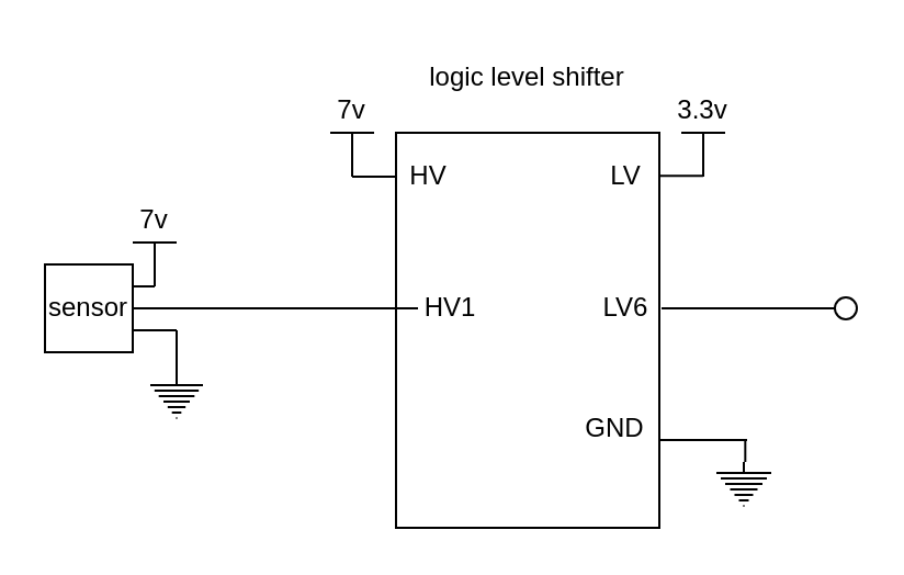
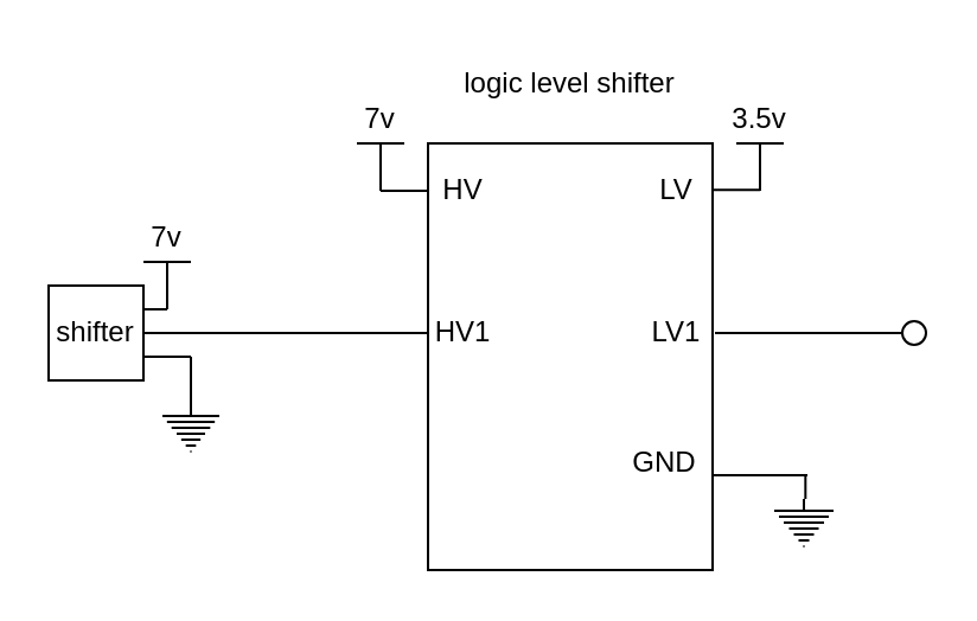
  <mxCell id="0" />
  <mxCell id="1" parent="0" />
  <mxCell id="2" value="" style="rounded=0;whiteSpace=wrap;html=1;" vertex="1" parent="1"><mxGeometry x="180" y="60" width="120" height="180" as="geometry" /></mxCell>
- <mxCell id="3" value="sensor" style="whiteSpace=wrap;html=1;aspect=fixed;" vertex="1" parent="1"><mxGeometry x="20" y="120" width="40" height="40" as="geometry" /></mxCell>
+ <mxCell id="3" value="shifter" style="whiteSpace=wrap;html=1;aspect=fixed;" vertex="1" parent="1"><mxGeometry x="20" y="120" width="40" height="40" as="geometry" /></mxCell>
  <mxCell id="4" value="logic level shifter" style="text;html=1;strokeColor=none;fillColor=none;align=center;verticalAlign=middle;whiteSpace=wrap;rounded=0;rotation=0;" vertex="1" parent="1"><mxGeometry x="180" y="20" width="120" height="30" as="geometry" /></mxCell>
  <mxCell id="5" value="" style="group" vertex="1" connectable="0" parent="1"><mxGeometry x="60" y="90" width="20" height="40" as="geometry" /></mxCell>
  <mxCell id="6" value="" style="endArrow=none;html=1;rounded=0;" edge="1" parent="5"><mxGeometry width="50" height="50" relative="1" as="geometry"><mxPoint y="20" as="sourcePoint" /><mxPoint x="20" y="20" as="targetPoint" /></mxGeometry></mxCell>
  <mxCell id="7" value="7v" style="text;html=1;strokeColor=none;fillColor=none;align=center;verticalAlign=middle;whiteSpace=wrap;rounded=0;" vertex="1" parent="5"><mxGeometry width="20" height="20" as="geometry" /></mxCell>
  <mxCell id="8" value="" style="endArrow=none;html=1;rounded=0;entryX=0.5;entryY=1;entryDx=0;entryDy=0;" edge="1" parent="5" target="7"><mxGeometry width="50" height="50" relative="1" as="geometry"><mxPoint x="10" y="40" as="sourcePoint" /><mxPoint x="30" y="20" as="targetPoint" /></mxGeometry></mxCell>
  <mxCell id="9" value="" style="endArrow=none;html=1;rounded=0;" edge="1" parent="1"><mxGeometry width="50" height="50" relative="1" as="geometry"><mxPoint x="60" y="130" as="sourcePoint" /><mxPoint x="70" y="130" as="targetPoint" /></mxGeometry></mxCell>
  <mxCell id="10" value="" style="group" vertex="1" connectable="0" parent="1"><mxGeometry x="150" y="40" width="20" height="40" as="geometry" /></mxCell>
  <mxCell id="11" value="" style="endArrow=none;html=1;rounded=0;" edge="1" parent="10"><mxGeometry width="50" height="50" relative="1" as="geometry"><mxPoint y="20" as="sourcePoint" /><mxPoint x="20" y="20" as="targetPoint" /></mxGeometry></mxCell>
  <mxCell id="12" value="7v" style="text;html=1;strokeColor=none;fillColor=none;align=center;verticalAlign=middle;whiteSpace=wrap;rounded=0;" vertex="1" parent="10"><mxGeometry width="20" height="20" as="geometry" /></mxCell>
  <mxCell id="13" value="" style="endArrow=none;html=1;rounded=0;entryX=0.5;entryY=1;entryDx=0;entryDy=0;" edge="1" parent="10" target="12"><mxGeometry width="50" height="50" relative="1" as="geometry"><mxPoint x="10" y="40" as="sourcePoint" /><mxPoint x="30" y="20" as="targetPoint" /></mxGeometry></mxCell>
  <mxCell id="14" value="HV" style="text;html=1;strokeColor=none;fillColor=none;align=center;verticalAlign=middle;whiteSpace=wrap;rounded=0;" vertex="1" parent="1"><mxGeometry x="180" y="60" width="30" height="40" as="geometry" /></mxCell>
  <mxCell id="15" value="" style="endArrow=none;html=1;rounded=0;" edge="1" parent="1"><mxGeometry width="50" height="50" relative="1" as="geometry"><mxPoint x="160" y="80" as="sourcePoint" /><mxPoint x="180" y="80" as="targetPoint" /></mxGeometry></mxCell>
  <mxCell id="16" value="" style="group" vertex="1" connectable="0" parent="1"><mxGeometry x="310" y="40" width="20" height="40" as="geometry" /></mxCell>
  <mxCell id="17" value="" style="endArrow=none;html=1;rounded=0;" edge="1" parent="16"><mxGeometry width="50" height="50" relative="1" as="geometry"><mxPoint y="20" as="sourcePoint" /><mxPoint x="20" y="20" as="targetPoint" /></mxGeometry></mxCell>
- <mxCell id="18" value="3.3v" style="text;html=1;strokeColor=none;fillColor=none;align=center;verticalAlign=middle;whiteSpace=wrap;rounded=0;" vertex="1" parent="16"><mxGeometry width="20" height="20" as="geometry" /></mxCell>
+ <mxCell id="18" value="3.5v" style="text;html=1;strokeColor=none;fillColor=none;align=center;verticalAlign=middle;whiteSpace=wrap;rounded=0;" vertex="1" parent="16"><mxGeometry width="20" height="20" as="geometry" /></mxCell>
  <mxCell id="19" value="" style="endArrow=none;html=1;rounded=0;entryX=0.5;entryY=1;entryDx=0;entryDy=0;" edge="1" parent="16" target="18"><mxGeometry width="50" height="50" relative="1" as="geometry"><mxPoint x="10" y="40" as="sourcePoint" /><mxPoint x="30" y="20" as="targetPoint" /></mxGeometry></mxCell>
  <mxCell id="20" value="" style="endArrow=none;html=1;rounded=0;" edge="1" parent="1"><mxGeometry width="50" height="50" relative="1" as="geometry"><mxPoint x="300" y="79.66" as="sourcePoint" /><mxPoint x="320" y="79.66" as="targetPoint" /></mxGeometry></mxCell>
  <mxCell id="21" value="LV" style="text;html=1;strokeColor=none;fillColor=none;align=center;verticalAlign=middle;whiteSpace=wrap;rounded=0;" vertex="1" parent="1"><mxGeometry x="270" y="60" width="30" height="40" as="geometry" /></mxCell>
  <mxCell id="22" value="" style="endArrow=none;html=1;rounded=0;" edge="1" parent="1"><mxGeometry width="50" height="50" relative="1" as="geometry"><mxPoint x="300" y="200" as="sourcePoint" /><mxPoint x="340" y="200" as="targetPoint" /></mxGeometry></mxCell>
  <mxCell id="23" value="" style="pointerEvents=1;verticalLabelPosition=bottom;shadow=0;dashed=0;align=center;html=1;verticalAlign=top;shape=mxgraph.electrical.signal_sources.protective_earth;" vertex="1" parent="1"><mxGeometry x="326" y="210" width="25" height="20" as="geometry" /></mxCell>
  <mxCell id="24" value="" style="pointerEvents=1;verticalLabelPosition=bottom;shadow=0;dashed=0;align=center;html=1;verticalAlign=top;shape=mxgraph.electrical.signal_sources.protective_earth;" vertex="1" parent="1"><mxGeometry x="68" y="170" width="24" height="20" as="geometry" /></mxCell>
  <mxCell id="25" value="" style="endArrow=none;html=1;rounded=0;" edge="1" parent="1"><mxGeometry width="50" height="50" relative="1" as="geometry"><mxPoint x="60" y="150" as="sourcePoint" /><mxPoint x="80" y="150" as="targetPoint" /></mxGeometry></mxCell>
  <mxCell id="26" value="" style="endArrow=none;html=1;rounded=0;" edge="1" parent="1"><mxGeometry width="50" height="50" relative="1" as="geometry"><mxPoint x="80" y="170" as="sourcePoint" /><mxPoint x="80" y="150" as="targetPoint" /></mxGeometry></mxCell>
  <mxCell id="27" value="" style="endArrow=none;html=1;rounded=0;entryX=0;entryY=0.5;entryDx=0;entryDy=0;" edge="1" parent="1" target="30"><mxGeometry width="50" height="50" relative="1" as="geometry"><mxPoint x="60" y="140" as="sourcePoint" /><mxPoint x="130" y="139.66" as="targetPoint" /></mxGeometry></mxCell>
  <mxCell id="28" value="" style="endArrow=none;html=1;rounded=0;" edge="1" parent="1"><mxGeometry width="50" height="50" relative="1" as="geometry"><mxPoint x="339.16" y="210" as="sourcePoint" /><mxPoint x="339.16" y="200" as="targetPoint" /></mxGeometry></mxCell>
  <mxCell id="29" value="GND" style="text;html=1;strokeColor=none;fillColor=none;align=center;verticalAlign=middle;whiteSpace=wrap;rounded=0;" vertex="1" parent="1"><mxGeometry x="260" y="180" width="40" height="30" as="geometry" /></mxCell>
- <mxCell id="30" value="HV1" style="text;html=1;strokeColor=none;fillColor=none;align=center;verticalAlign=middle;whiteSpace=wrap;rounded=0;" vertex="1" parent="1"><mxGeometry x="190" y="120" width="30" height="40" as="geometry" /></mxCell>
- <mxCell id="31" value="LV6" style="text;html=1;strokeColor=none;fillColor=none;align=center;verticalAlign=middle;whiteSpace=wrap;rounded=0;" vertex="1" parent="1"><mxGeometry x="270" y="120" width="30" height="40" as="geometry" /></mxCell>
+ <mxCell id="30" value="HV1" style="text;html=1;strokeColor=none;fillColor=none;align=center;verticalAlign=middle;whiteSpace=wrap;rounded=0;" vertex="1" parent="1"><mxGeometry x="180" y="120" width="30" height="40" as="geometry" /></mxCell>
+ <mxCell id="31" value="LV1" style="text;html=1;strokeColor=none;fillColor=none;align=center;verticalAlign=middle;whiteSpace=wrap;rounded=0;" vertex="1" parent="1"><mxGeometry x="270" y="120" width="30" height="40" as="geometry" /></mxCell>
  <mxCell id="32" value="" style="endArrow=none;html=1;rounded=0;" edge="1" parent="1"><mxGeometry width="50" height="50" relative="1" as="geometry"><mxPoint x="301" y="140" as="sourcePoint" /><mxPoint x="380" y="140" as="targetPoint" /></mxGeometry></mxCell>
  <mxCell id="33" value="" style="ellipse;whiteSpace=wrap;html=1;aspect=fixed;" vertex="1" parent="1"><mxGeometry x="380" y="135" width="10" height="10" as="geometry" /></mxCell>
